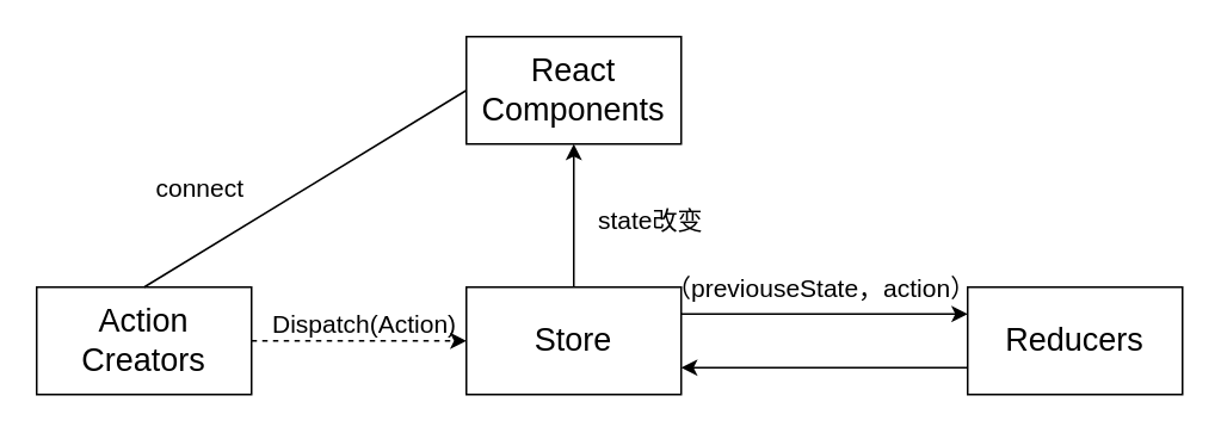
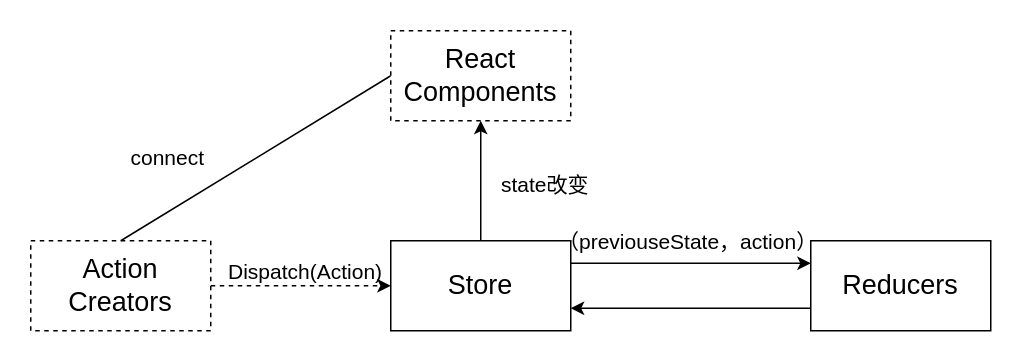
  <mxCell id="0" />
  <mxCell id="1" parent="0" />
  <mxCell id="2" style="edgeStyle=orthogonalEdgeStyle;rounded=0;orthogonalLoop=1;jettySize=auto;html=1;exitX=1;exitY=0.5;exitDx=0;exitDy=0;entryX=0;entryY=0.5;entryDx=0;entryDy=0;dashed=1;" edge="1" parent="1" source="3" target="6"><mxGeometry relative="1" as="geometry" /></mxCell>
- <mxCell id="3" value="&lt;font style=&quot;font-size: 18px&quot;&gt;Action Creators&lt;/font&gt;" style="rounded=0;whiteSpace=wrap;html=1;" vertex="1" parent="1"><mxGeometry x="20" y="160" width="120" height="60" as="geometry" /></mxCell>
+ <mxCell id="3" value="&lt;font style=&quot;font-size: 18px&quot;&gt;Action Creators&lt;/font&gt;" style="rounded=0;whiteSpace=wrap;html=1;dashed=1;" vertex="1" parent="1"><mxGeometry x="20" y="160" width="120" height="60" as="geometry" /></mxCell>
  <mxCell id="4" style="edgeStyle=orthogonalEdgeStyle;rounded=0;orthogonalLoop=1;jettySize=auto;html=1;exitX=0;exitY=0.75;exitDx=0;exitDy=0;entryX=1;entryY=0.75;entryDx=0;entryDy=0;" edge="1" parent="1" source="8" target="6"><mxGeometry relative="1" as="geometry" /></mxCell>
  <mxCell id="5" style="edgeStyle=orthogonalEdgeStyle;rounded=0;orthogonalLoop=1;jettySize=auto;html=1;exitX=0.5;exitY=0;exitDx=0;exitDy=0;entryX=0.5;entryY=1;entryDx=0;entryDy=0;" edge="1" parent="1" source="6" target="10"><mxGeometry relative="1" as="geometry" /></mxCell>
  <mxCell id="6" value="&lt;font style=&quot;font-size: 18px&quot;&gt;Store&lt;/font&gt;" style="rounded=0;whiteSpace=wrap;html=1;" vertex="1" parent="1"><mxGeometry x="260" y="160" width="120" height="60" as="geometry" /></mxCell>
  <mxCell id="7" style="edgeStyle=orthogonalEdgeStyle;rounded=0;orthogonalLoop=1;jettySize=auto;html=1;exitX=1;exitY=0.25;exitDx=0;exitDy=0;entryX=0;entryY=0.25;entryDx=0;entryDy=0;" edge="1" parent="1" source="6" target="8"><mxGeometry relative="1" as="geometry" /></mxCell>
  <mxCell id="8" value="&lt;font style=&quot;font-size: 18px&quot;&gt;Reducers&lt;/font&gt;" style="rounded=0;whiteSpace=wrap;html=1;" vertex="1" parent="1"><mxGeometry x="540" y="160" width="120" height="60" as="geometry" /></mxCell>
  <mxCell id="9" style="orthogonalLoop=1;jettySize=auto;html=1;exitX=0;exitY=0.5;exitDx=0;exitDy=0;entryX=0.5;entryY=0;entryDx=0;entryDy=0;rounded=0;startArrow=none;startFill=0;endArrow=none;endFill=0;" edge="1" parent="1" source="10" target="3"><mxGeometry relative="1" as="geometry" /></mxCell>
- <mxCell id="10" value="&lt;font style=&quot;font-size: 18px&quot;&gt;React Components&lt;/font&gt;" style="rounded=0;whiteSpace=wrap;html=1;" vertex="1" parent="1"><mxGeometry x="260" y="20" width="120" height="60" as="geometry" /></mxCell>
+ <mxCell id="10" value="&lt;font style=&quot;font-size: 18px&quot;&gt;React Components&lt;/font&gt;" style="rounded=0;whiteSpace=wrap;html=1;dashed=1;" vertex="1" parent="1"><mxGeometry x="260" y="20" width="120" height="60" as="geometry" /></mxCell>
  <mxCell id="11" value="&lt;font style=&quot;font-size: 14px&quot;&gt;Dispatch(Action)&lt;/font&gt;" style="text;html=1;resizable=0;points=[];autosize=1;align=left;verticalAlign=top;spacingTop=-4;" vertex="1" parent="1"><mxGeometry x="150" y="170" width="120" height="20" as="geometry" /></mxCell>
  <mxCell id="12" value="&lt;font style=&quot;font-size: 14px&quot;&gt;state改变&lt;/font&gt;" style="text;html=1;resizable=0;points=[];autosize=1;align=left;verticalAlign=top;spacingTop=-4;" vertex="1" parent="1"><mxGeometry x="332" y="112" width="70" height="20" as="geometry" /></mxCell>
  <mxCell id="13" value="&lt;font style=&quot;font-size: 14px&quot;&gt;（previouseState，action）&lt;/font&gt;" style="text;html=1;resizable=0;points=[];autosize=1;align=left;verticalAlign=top;spacingTop=-4;" vertex="1" parent="1"><mxGeometry x="370" y="150" width="190" height="20" as="geometry" /></mxCell>
  <mxCell id="14" value="&lt;pre&gt;&lt;font style=&quot;font-size: 14px&quot; face=&quot;Helvetica&quot;&gt;connect&lt;/font&gt;&lt;/pre&gt;" style="text;html=1;resizable=0;points=[];autosize=1;align=left;verticalAlign=top;spacingTop=-4;" vertex="1" parent="1"><mxGeometry x="85" y="82" width="60" height="40" as="geometry" /></mxCell>
